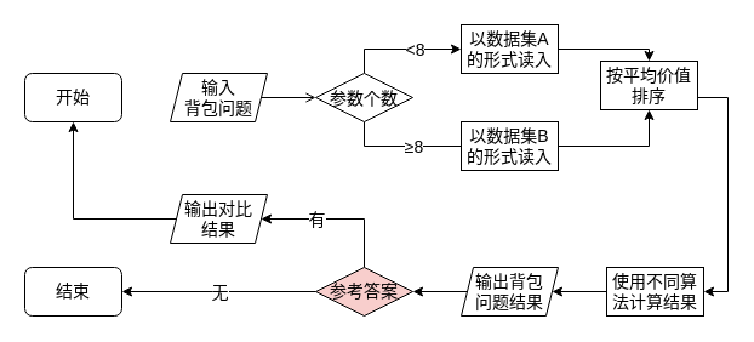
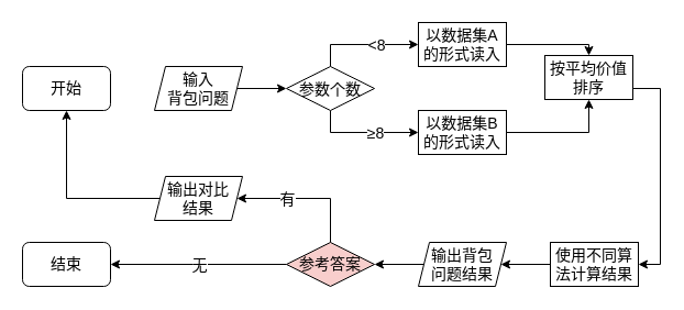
  <mxCell id="0" />
  <mxCell id="1" parent="0" />
- <mxCell id="2" style="edgeStyle=orthogonalEdgeStyle;rounded=0;html=1;exitX=1;exitY=0.5;exitDx=0;exitDy=0;entryX=0;entryY=0.5;entryDx=0;entryDy=0;fontSize=14;endArrow=open;" edge="1" parent="1" source="3" target="8"><mxGeometry relative="1" as="geometry" /></mxCell>
+ <mxCell id="2" style="edgeStyle=orthogonalEdgeStyle;rounded=0;html=1;exitX=1;exitY=0.5;exitDx=0;exitDy=0;entryX=0;entryY=0.5;entryDx=0;entryDy=0;fontSize=14;" edge="1" parent="1" source="3" target="8"><mxGeometry relative="1" as="geometry" /></mxCell>
  <mxCell id="3" value="&lt;font style=&quot;font-size: 14px;&quot;&gt;输入&lt;br&gt;背包问题&lt;/font&gt;" style="shape=parallelogram;perimeter=parallelogramPerimeter;whiteSpace=wrap;html=1;fixedSize=1;size=10;" vertex="1" parent="1"><mxGeometry x="140" y="60" width="80" height="40" as="geometry" /></mxCell>
  <mxCell id="4" style="edgeStyle=orthogonalEdgeStyle;rounded=0;html=1;exitX=0.5;exitY=0;exitDx=0;exitDy=0;entryX=0;entryY=0.5;entryDx=0;entryDy=0;fontSize=14;" edge="1" parent="1" source="8" target="12"><mxGeometry relative="1" as="geometry" /></mxCell>
  <mxCell id="5" value="&amp;lt;8" style="edgeLabel;html=1;align=center;verticalAlign=middle;resizable=0;points=[];fontSize=14;" vertex="1" connectable="0" parent="4"><mxGeometry x="-0.247" y="4" relative="1" as="geometry"><mxPoint x="23" y="4" as="offset" /></mxGeometry></mxCell>
- <mxCell id="6" style="edgeStyle=orthogonalEdgeStyle;rounded=0;html=1;exitX=0.5;exitY=1;exitDx=0;exitDy=0;entryX=0;entryY=0.5;entryDx=0;entryDy=0;fontSize=14;endArrow=none;" edge="1" parent="1" source="8" target="10"><mxGeometry relative="1" as="geometry" /></mxCell>
+ <mxCell id="6" style="edgeStyle=orthogonalEdgeStyle;rounded=0;html=1;exitX=0.5;exitY=1;exitDx=0;exitDy=0;entryX=0;entryY=0.5;entryDx=0;entryDy=0;fontSize=14;" edge="1" parent="1" source="8" target="10"><mxGeometry relative="1" as="geometry" /></mxCell>
  <mxCell id="7" value="≥8" style="edgeLabel;html=1;align=center;verticalAlign=middle;resizable=0;points=[];fontSize=14;" vertex="1" connectable="0" parent="6"><mxGeometry x="-0.197" y="-1" relative="1" as="geometry"><mxPoint x="20" y="-1" as="offset" /></mxGeometry></mxCell>
  <mxCell id="8" value="&lt;font style=&quot;font-size: 14px;&quot;&gt;参数个数&lt;/font&gt;" style="rhombus;whiteSpace=wrap;html=1;fontSize=16;" vertex="1" parent="1"><mxGeometry x="260" y="60" width="80" height="40" as="geometry" /></mxCell>
  <mxCell id="9" style="edgeStyle=orthogonalEdgeStyle;rounded=0;html=1;exitX=1;exitY=0.5;exitDx=0;exitDy=0;entryX=0.5;entryY=1;entryDx=0;entryDy=0;fontSize=14;" edge="1" parent="1" source="10" target="14"><mxGeometry relative="1" as="geometry" /></mxCell>
  <mxCell id="10" value="以数据集B的形式读入" style="rounded=0;whiteSpace=wrap;html=1;fontSize=14;" vertex="1" parent="1"><mxGeometry x="380" y="100" width="80" height="40" as="geometry" /></mxCell>
  <mxCell id="11" style="edgeStyle=orthogonalEdgeStyle;rounded=0;html=1;exitX=1;exitY=0.5;exitDx=0;exitDy=0;entryX=0.5;entryY=0;entryDx=0;entryDy=0;fontSize=14;" edge="1" parent="1" source="12" target="14"><mxGeometry relative="1" as="geometry" /></mxCell>
  <mxCell id="12" value="以数据集A的形式读入" style="rounded=0;whiteSpace=wrap;html=1;fontSize=14;" vertex="1" parent="1"><mxGeometry x="380" y="20" width="80" height="40" as="geometry" /></mxCell>
  <mxCell id="13" style="edgeStyle=orthogonalEdgeStyle;rounded=0;html=1;exitX=1;exitY=0.5;exitDx=0;exitDy=0;entryX=1;entryY=0.5;entryDx=0;entryDy=0;fontSize=14;" edge="1" parent="1" source="14" target="16"><mxGeometry relative="1" as="geometry"><Array as="points"><mxPoint x="600" y="80" /><mxPoint x="600" y="240" /></Array></mxGeometry></mxCell>
  <mxCell id="14" value="按平均价值排序" style="rounded=0;whiteSpace=wrap;html=1;fontSize=14;" vertex="1" parent="1"><mxGeometry x="495" y="50" width="80" height="40" as="geometry" /></mxCell>
  <mxCell id="15" value="" style="edgeStyle=orthogonalEdgeStyle;rounded=0;html=1;fontSize=14;" edge="1" parent="1" source="16" target="23"><mxGeometry relative="1" as="geometry" /></mxCell>
  <mxCell id="16" value="使用不同算法计算结果" style="rounded=0;whiteSpace=wrap;html=1;fontSize=14;" vertex="1" parent="1"><mxGeometry x="500" y="220" width="80" height="40" as="geometry" /></mxCell>
  <mxCell id="17" style="edgeStyle=orthogonalEdgeStyle;rounded=0;html=1;exitX=0;exitY=0.5;exitDx=0;exitDy=0;entryX=1;entryY=0.5;entryDx=0;entryDy=0;fontSize=14;" edge="1" parent="1" source="21" target="25"><mxGeometry relative="1" as="geometry" /></mxCell>
  <mxCell id="18" value="无" style="edgeLabel;html=1;align=center;verticalAlign=middle;resizable=0;points=[];fontSize=14;" vertex="1" connectable="0" parent="17"><mxGeometry x="0.144" y="4" relative="1" as="geometry"><mxPoint x="12" y="-4" as="offset" /></mxGeometry></mxCell>
  <mxCell id="19" style="edgeStyle=orthogonalEdgeStyle;rounded=0;html=1;exitX=0.5;exitY=0;exitDx=0;exitDy=0;entryX=1;entryY=0.5;entryDx=0;entryDy=0;fontSize=14;" edge="1" parent="1" source="21" target="27"><mxGeometry relative="1" as="geometry"><Array as="points"><mxPoint x="300" y="180" /></Array></mxGeometry></mxCell>
  <mxCell id="20" value="有" style="edgeLabel;html=1;align=center;verticalAlign=middle;resizable=0;points=[];fontSize=14;" vertex="1" connectable="0" parent="19"><mxGeometry x="-0.029" relative="1" as="geometry"><mxPoint x="-19" as="offset" /></mxGeometry></mxCell>
  <mxCell id="21" value="参考答案" style="rhombus;whiteSpace=wrap;html=1;fontSize=14;fillColor=#f8cecc;" vertex="1" parent="1"><mxGeometry x="260" y="220" width="80" height="40" as="geometry" /></mxCell>
  <mxCell id="22" value="" style="edgeStyle=orthogonalEdgeStyle;rounded=0;html=1;fontSize=14;" edge="1" parent="1" source="23" target="21"><mxGeometry relative="1" as="geometry" /></mxCell>
  <mxCell id="23" value="输出背包&lt;br&gt;问题结果" style="shape=parallelogram;perimeter=parallelogramPerimeter;whiteSpace=wrap;html=1;fixedSize=1;fontSize=14;size=10;" vertex="1" parent="1"><mxGeometry x="380" y="220" width="80" height="40" as="geometry" /></mxCell>
  <mxCell id="24" value="开始" style="rounded=1;whiteSpace=wrap;html=1;fontSize=14;" vertex="1" parent="1"><mxGeometry x="20" y="60" width="80" height="40" as="geometry" /></mxCell>
  <mxCell id="25" value="结束" style="rounded=1;whiteSpace=wrap;html=1;fontSize=14;" vertex="1" parent="1"><mxGeometry x="20" y="220" width="80" height="40" as="geometry" /></mxCell>
  <mxCell id="26" style="edgeStyle=orthogonalEdgeStyle;rounded=0;html=1;exitX=0;exitY=0.5;exitDx=0;exitDy=0;fontSize=14;" edge="1" parent="1" source="27" target="24"><mxGeometry relative="1" as="geometry" /></mxCell>
  <mxCell id="27" value="输出对比&lt;br&gt;结果" style="shape=parallelogram;perimeter=parallelogramPerimeter;whiteSpace=wrap;html=1;fixedSize=1;fontSize=14;size=10;" vertex="1" parent="1"><mxGeometry x="140" y="160" width="80" height="40" as="geometry" /></mxCell>
